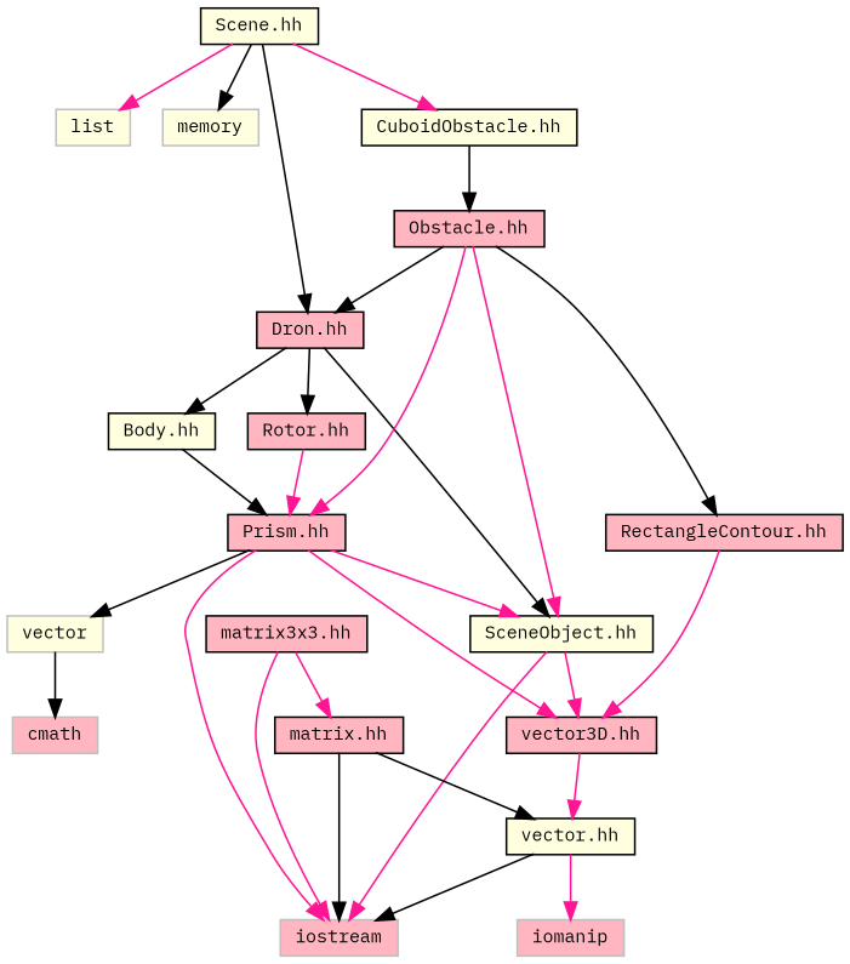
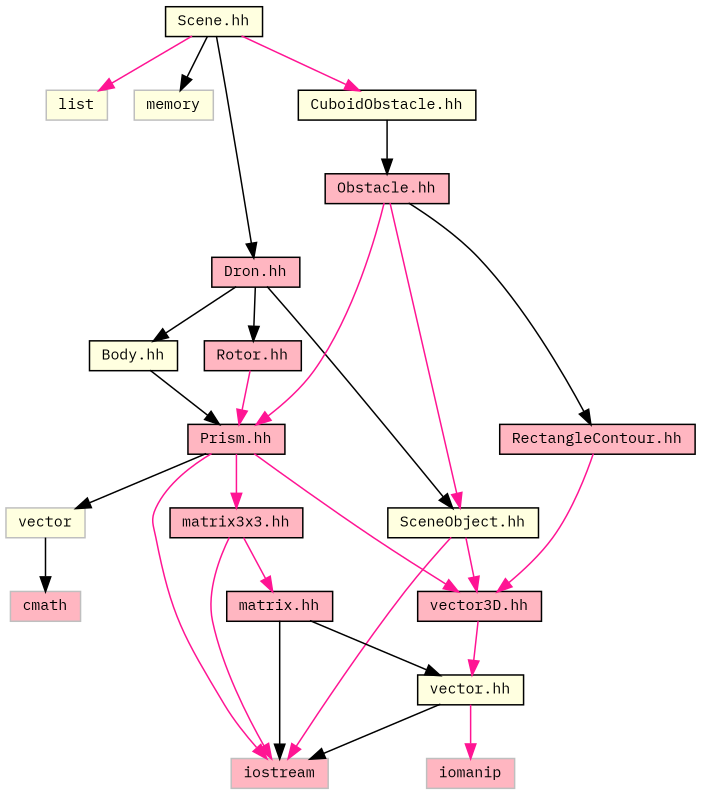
  digraph {
    fontname="IBM Plex Mono"
    node [color=black fillcolor=lightpink fontname="IBM Plex Mono" fontsize=10 shape=record style=filled]
    edge [color=deeppink fontname="IBM Plex Mono" fontsize=10 labelfontname=Helvetica labelfontsize=10 style=solid]
    n1 [fillcolor=lightyellow fontcolor=black height=0.2 label="Scene.hh" width=0.4]
    n2 [color=grey75 fillcolor=lightyellow height=0.2 label=list width=0.4]
    n3 [color=grey75 fillcolor=lightyellow height=0.2 label=memory width=0.4]
    n4 [fillcolor=lightyellow height=0.2 label="CuboidObstacle.hh" width=0.4]
    n5 [height=0.2 label="Dron.hh" width=0.4]
    n6 [height=0.2 label="Obstacle.hh" width=0.4]
    n7 [fillcolor=lightyellow height=0.2 label="SceneObject.hh" width=0.4]
    n8 [height=0.2 label="Rotor.hh" width=0.4]
    n9 [fillcolor=lightyellow height=0.2 label="Body.hh" width=0.4]
    n10 [height=0.2 label="Prism.hh" width=0.4]
    n11 [height=0.2 label="RectangleContour.hh" width=0.4]
    n12 [color=grey75 height=0.2 label=iostream width=0.4]
    n13 [height=0.2 label="vector3D.hh" width=0.4]
    n14 [height=0.2 label="matrix3x3.hh" width=0.4]
    n15 [color=grey75 fillcolor=lightyellow height=0.2 label=vector width=0.4]
    n16 [fillcolor=lightyellow height=0.2 label="vector.hh" width=0.4]
    n17 [height=0.2 label="matrix.hh" width=0.4]
    n18 [color=grey75 height=0.2 label=cmath width=0.4]
    n19 [color=grey75 height=0.2 label=iomanip width=0.4]
    n1 -> n2
    n1 -> n3 [color=black]
    n1 -> n4
    n1 -> n5 [color=black]
    n4 -> n6 [color=black]
    n5 -> n7 [color=black]
    n5 -> n8 [color=black]
    n5 -> n9 [color=black]
-   n6 -> n5 [color=black]
    n6 -> n7
    n6 -> n10
    n6 -> n11 [color=black]
    n7 -> n12
    n7 -> n13
    n8 -> n10
    n9 -> n10 [color=black]
    n10 -> n12
    n10 -> n13
-   n10 -> n7
+   n10 -> n14
    n10 -> n15 [color=black]
    n11 -> n13
    n13 -> n16
    n14 -> n12
    n14 -> n17
    n15 -> n18 [color=black]
    n16 -> n12 [color=black]
    n16 -> n19
    n17 -> n12 [color=black]
    n17 -> n16 [color=black]
  }
